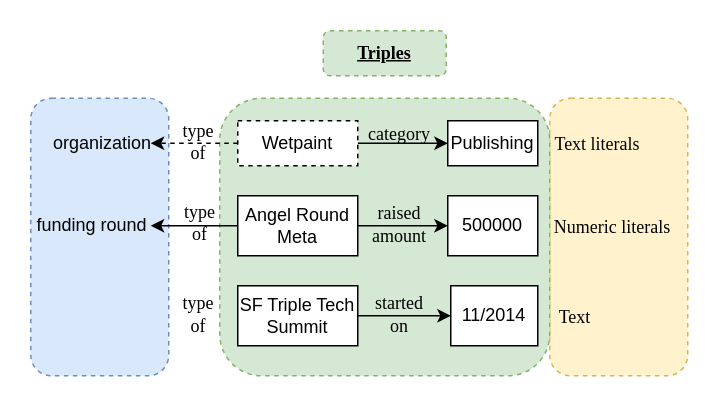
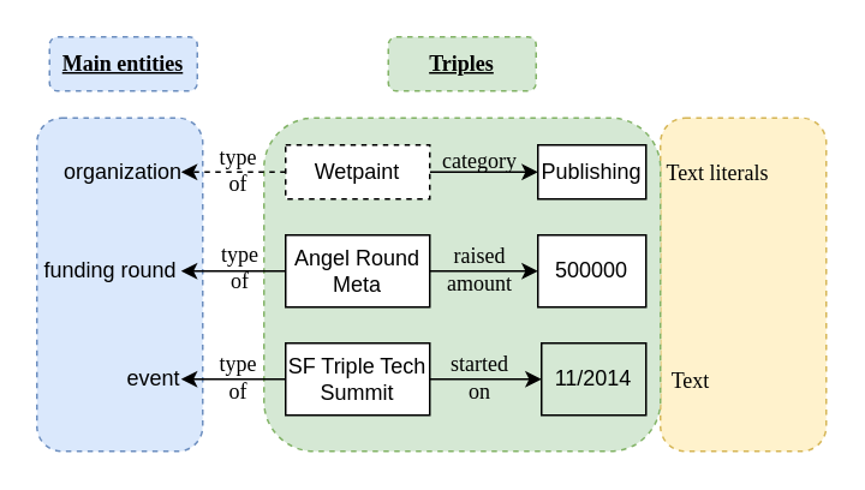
  <mxCell id="0" />
  <mxCell id="1" parent="0" />
  <mxCell id="2" value="" style="rounded=1;whiteSpace=wrap;html=1;dashed=1;fontFamily=Times New Roman;fontSize=12;fillColor=#dae8fc;strokeColor=#6c8ebf;" vertex="1" parent="1"><mxGeometry x="20" y="65" width="92" height="185" as="geometry" /></mxCell>
  <mxCell id="3" value="" style="rounded=1;whiteSpace=wrap;html=1;dashed=1;fontFamily=Times New Roman;fontSize=12;fillColor=#fff2cc;strokeColor=#d6b656;" vertex="1" parent="1"><mxGeometry x="366" y="65" width="92" height="185" as="geometry" /></mxCell>
  <mxCell id="4" value="" style="rounded=1;whiteSpace=wrap;html=1;dashed=1;fontFamily=Times New Roman;fontSize=12;" vertex="1" parent="1"><mxGeometry x="208" y="140" width="120" height="60" as="geometry" /></mxCell>
  <mxCell id="5" value="" style="rounded=1;whiteSpace=wrap;html=1;fontFamily=Times New Roman;fontSize=12;dashed=1;fillColor=#d5e8d4;strokeColor=#82b366;" vertex="1" parent="1"><mxGeometry x="146" y="65" width="220" height="185" as="geometry" /></mxCell>
  <mxCell id="6" style="edgeStyle=orthogonalEdgeStyle;rounded=0;orthogonalLoop=1;jettySize=auto;html=1;exitX=1;exitY=0.5;exitDx=0;exitDy=0;entryX=0;entryY=0.5;entryDx=0;entryDy=0;" parent="1" source="8" target="10" edge="1"><mxGeometry relative="1" as="geometry" /></mxCell>
  <mxCell id="7" style="edgeStyle=orthogonalEdgeStyle;rounded=0;orthogonalLoop=1;jettySize=auto;html=1;exitX=0;exitY=0.5;exitDx=0;exitDy=0;entryX=1;entryY=0.5;entryDx=0;entryDy=0;labelBackgroundColor=none;fontFamily=Times New Roman;fontSize=12;dashed=1;" edge="1" parent="1" source="8" target="9"><mxGeometry relative="1" as="geometry" /></mxCell>
  <mxCell id="8" value="Wetpaint" style="rounded=0;whiteSpace=wrap;html=1;dashed=1;" parent="1" vertex="1"><mxGeometry x="158" y="80" width="80" height="30" as="geometry" /></mxCell>
  <mxCell id="9" value="organization" style="text;html=1;strokeColor=none;fillColor=none;align=center;verticalAlign=middle;whiteSpace=wrap;rounded=0;" parent="1" vertex="1"><mxGeometry x="36" y="90" width="64" height="10" as="geometry" /></mxCell>
  <mxCell id="10" value="Publishing" style="rounded=0;whiteSpace=wrap;html=1;" parent="1" vertex="1"><mxGeometry x="298" y="80" width="60" height="30" as="geometry" /></mxCell>
  <mxCell id="11" value="&lt;font face=&quot;Times New Roman&quot;&gt;&lt;span style=&quot;font-size: 12px;&quot;&gt;Text literals&lt;/span&gt;&lt;/font&gt;" style="text;html=1;strokeColor=none;fillColor=none;align=center;verticalAlign=middle;whiteSpace=wrap;rounded=0;fontFamily=Helvetica;fontSize=14;fontColor=#000000;" parent="1" vertex="1"><mxGeometry x="368" y="80" width="60" height="30" as="geometry" /></mxCell>
  <mxCell id="12" style="edgeStyle=orthogonalEdgeStyle;rounded=0;orthogonalLoop=1;jettySize=auto;html=1;exitX=1;exitY=0.5;exitDx=0;exitDy=0;entryX=0;entryY=0.5;entryDx=0;entryDy=0;labelBackgroundColor=none;fontFamily=Times New Roman;fontSize=12;" edge="1" parent="1" source="14" target="15"><mxGeometry relative="1" as="geometry" /></mxCell>
  <mxCell id="13" style="edgeStyle=orthogonalEdgeStyle;rounded=0;orthogonalLoop=1;jettySize=auto;html=1;exitX=0;exitY=0.5;exitDx=0;exitDy=0;entryX=1;entryY=0.5;entryDx=0;entryDy=0;labelBackgroundColor=none;fontFamily=Times New Roman;fontSize=12;" edge="1" parent="1" source="14" target="16"><mxGeometry relative="1" as="geometry" /></mxCell>
  <mxCell id="14" value="Angel Round Meta" style="rounded=0;whiteSpace=wrap;html=1;" parent="1" vertex="1"><mxGeometry x="158" y="130" width="80" height="40" as="geometry" /></mxCell>
  <mxCell id="15" value="500000" style="rounded=0;whiteSpace=wrap;html=1;" parent="1" vertex="1"><mxGeometry x="298" y="130" width="60" height="40" as="geometry" /></mxCell>
  <mxCell id="16" value="funding round" style="text;html=1;strokeColor=none;fillColor=none;align=center;verticalAlign=middle;whiteSpace=wrap;rounded=0;" parent="1" vertex="1"><mxGeometry x="22" y="142.5" width="78" height="15" as="geometry" /></mxCell>
- <mxCell id="17" value="&lt;font face=&quot;Times New Roman&quot;&gt;&lt;span style=&quot;font-size: 12px;&quot;&gt;Numeric literals&lt;/span&gt;&lt;/font&gt;" style="text;html=1;strokeColor=none;fillColor=none;align=center;verticalAlign=middle;whiteSpace=wrap;rounded=0;fontFamily=Helvetica;fontSize=14;fontColor=#000000;" parent="1" vertex="1"><mxGeometry x="368" y="135" width="80" height="30" as="geometry" /></mxCell>
  <mxCell id="18" style="edgeStyle=orthogonalEdgeStyle;rounded=0;orthogonalLoop=1;jettySize=auto;html=1;exitX=1;exitY=0.5;exitDx=0;exitDy=0;entryX=0;entryY=0.5;entryDx=0;entryDy=0;labelBackgroundColor=none;fontFamily=Times New Roman;fontSize=12;" edge="1" parent="1" source="20" target="22"><mxGeometry relative="1" as="geometry" /></mxCell>
+ <mxCell id="19" style="edgeStyle=orthogonalEdgeStyle;rounded=0;orthogonalLoop=1;jettySize=auto;html=1;exitX=0;exitY=0.5;exitDx=0;exitDy=0;entryX=1;entryY=0.5;entryDx=0;entryDy=0;labelBackgroundColor=none;fontFamily=Times New Roman;fontSize=12;" edge="1" parent="1" source="20" target="21"><mxGeometry relative="1" as="geometry" /></mxCell>
  <mxCell id="20" value="SF Triple Tech Summit" style="rounded=0;whiteSpace=wrap;html=1;" parent="1" vertex="1"><mxGeometry x="158" y="190" width="80" height="40" as="geometry" /></mxCell>
- <mxCell id="22" value="11/2014" style="rounded=0;whiteSpace=wrap;html=1;" parent="1" vertex="1"><mxGeometry x="300" y="190" width="58" height="40" as="geometry" /></mxCell>
+ <mxCell id="21" value="event" style="text;html=1;strokeColor=none;fillColor=none;align=center;verticalAlign=middle;whiteSpace=wrap;rounded=0;" parent="1" vertex="1"><mxGeometry x="70" y="195" width="30" height="30" as="geometry" /></mxCell>
+ <mxCell id="22" value="11/2014" style="rounded=0;whiteSpace=wrap;html=1;fillColor=#d5e8d4;" parent="1" vertex="1"><mxGeometry x="300" y="190" width="58" height="40" as="geometry" /></mxCell>
  <mxCell id="23" value="&lt;font face=&quot;Times New Roman&quot;&gt;&lt;span style=&quot;font-size: 12px;&quot;&gt;Text&lt;/span&gt;&lt;/font&gt;" style="text;html=1;strokeColor=none;fillColor=none;align=center;verticalAlign=middle;whiteSpace=wrap;rounded=0;fontFamily=Helvetica;fontSize=14;fontColor=#000000;" parent="1" vertex="1"><mxGeometry x="368" y="195" width="30" height="30" as="geometry" /></mxCell>
  <mxCell id="24" value="category" style="text;html=1;strokeColor=none;fillColor=none;align=center;verticalAlign=middle;whiteSpace=wrap;rounded=0;dashed=1;fontFamily=Times New Roman;fontSize=12;" vertex="1" parent="1"><mxGeometry x="246" y="84" width="40" height="10" as="geometry" /></mxCell>
  <mxCell id="25" value="raised&lt;br&gt;amount" style="text;html=1;strokeColor=none;fillColor=none;align=center;verticalAlign=middle;whiteSpace=wrap;rounded=0;dashed=1;fontFamily=Times New Roman;fontSize=12;" vertex="1" parent="1"><mxGeometry x="246" y="144" width="40" height="10" as="geometry" /></mxCell>
  <mxCell id="26" value="started&lt;br&gt;on" style="text;html=1;strokeColor=none;fillColor=none;align=center;verticalAlign=middle;whiteSpace=wrap;rounded=0;dashed=1;fontFamily=Times New Roman;fontSize=12;" vertex="1" parent="1"><mxGeometry x="246" y="204" width="40" height="10" as="geometry" /></mxCell>
  <mxCell id="27" value="type&lt;br&gt;of" style="text;html=1;strokeColor=none;fillColor=none;align=center;verticalAlign=middle;whiteSpace=wrap;rounded=0;dashed=1;fontFamily=Times New Roman;fontSize=12;" vertex="1" parent="1"><mxGeometry x="112" y="89" width="40" height="10" as="geometry" /></mxCell>
  <mxCell id="28" value="type&lt;br&gt;of" style="text;html=1;strokeColor=none;fillColor=none;align=center;verticalAlign=middle;whiteSpace=wrap;rounded=0;dashed=1;fontFamily=Times New Roman;fontSize=12;" vertex="1" parent="1"><mxGeometry x="113" y="141" width="40" height="14" as="geometry" /></mxCell>
  <mxCell id="29" value="type&lt;br&gt;of" style="text;html=1;strokeColor=none;fillColor=none;align=center;verticalAlign=middle;whiteSpace=wrap;rounded=0;dashed=1;fontFamily=Times New Roman;fontSize=12;" vertex="1" parent="1"><mxGeometry x="112" y="204" width="40" height="10" as="geometry" /></mxCell>
  <mxCell id="30" value="&lt;b&gt;&lt;u&gt;Triples&lt;/u&gt;&lt;/b&gt;" style="rounded=1;whiteSpace=wrap;html=1;dashed=1;fontFamily=Times New Roman;fontSize=12;fillColor=#d5e8d4;strokeColor=#82b366;" vertex="1" parent="1"><mxGeometry x="215" y="20" width="82" height="30" as="geometry" /></mxCell>
+ <mxCell id="31" value="&lt;b&gt;&lt;u&gt;Main entities&lt;/u&gt;&lt;/b&gt;" style="rounded=1;whiteSpace=wrap;html=1;dashed=1;fontFamily=Times New Roman;fontSize=12;fillColor=#dae8fc;strokeColor=#6c8ebf;" vertex="1" parent="1"><mxGeometry x="27" y="20" width="82" height="30" as="geometry" /></mxCell>
